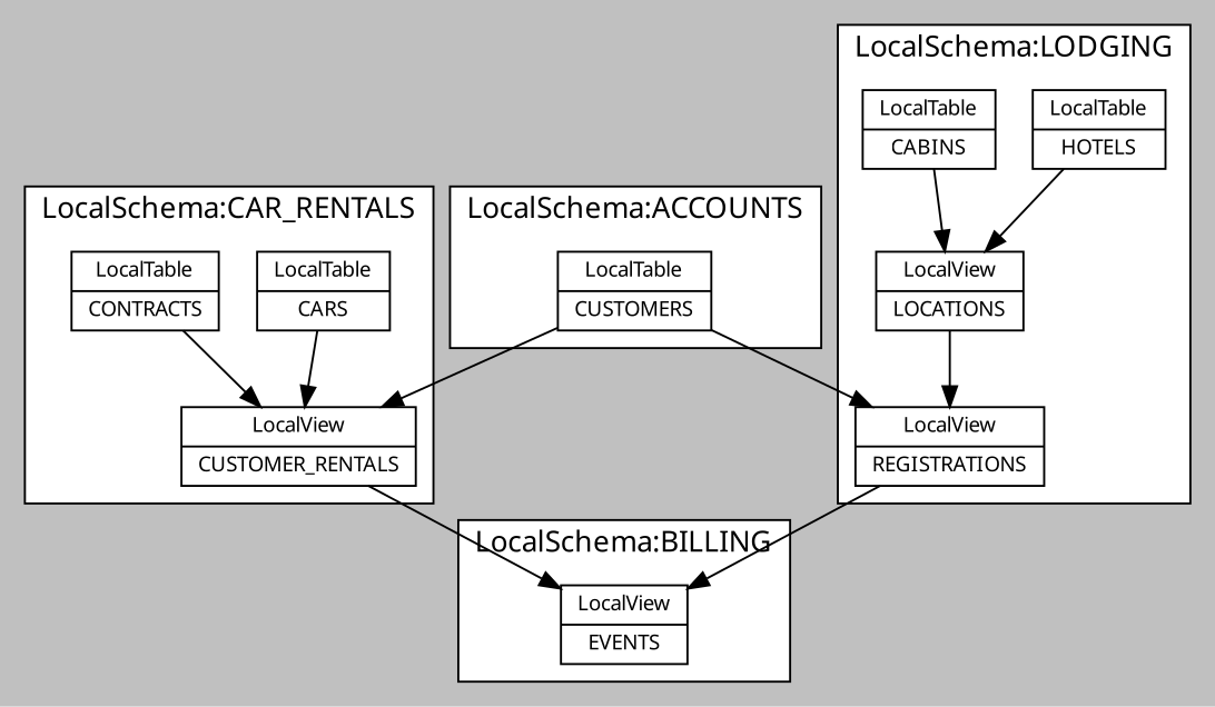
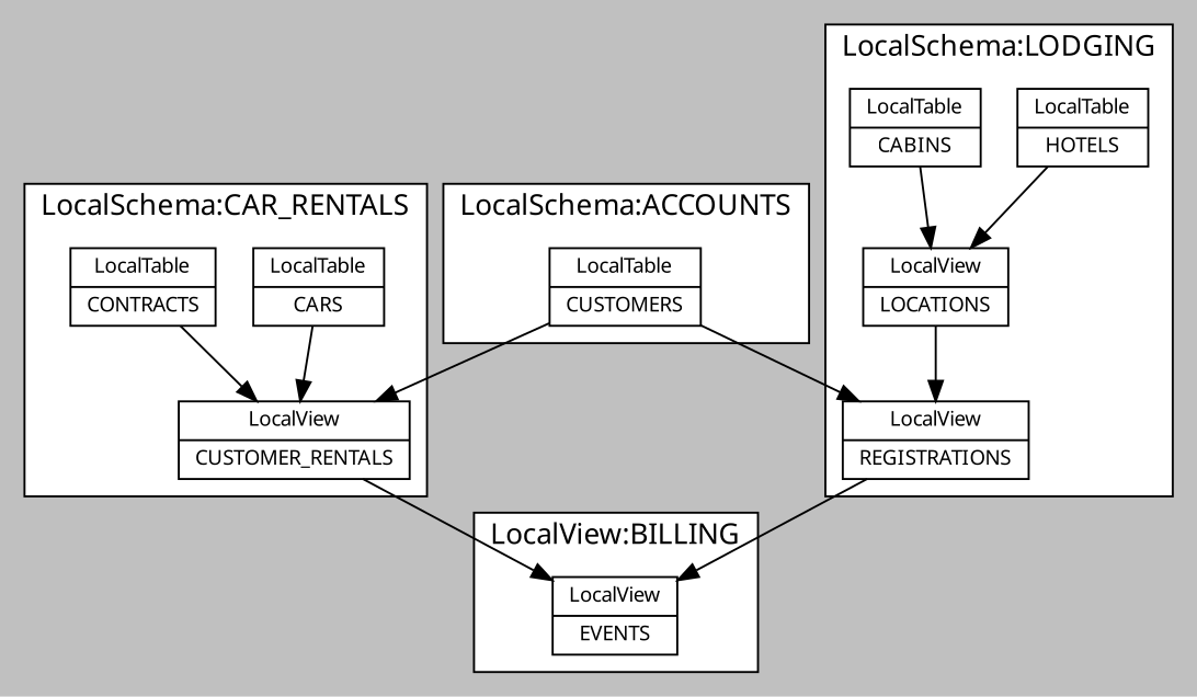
  digraph {
    bgcolor=gray
    fontname="Noto Sans"
    node [fillcolor=white fontsize=10.0 shape=record style=filled fontname="Noto Sans"]
    edge [fontsize=10.0 fontname="Noto Sans"]
    n1 [label="{LocalTable|CARS}"]
    n2 [label="{LocalTable|CONTRACTS}"]
    n3 [label="{LocalView|CUSTOMER_RENTALS}"]
    n4 [label="{LocalTable|CUSTOMERS}"]
    n5 [label="{LocalTable|HOTELS}"]
    n6 [label="{LocalTable|CABINS}"]
    n7 [label="{LocalView|LOCATIONS}"]
    n8 [label="{LocalView|REGISTRATIONS}"]
    n9 [label="{LocalView|EVENTS}"]
    subgraph cluster_1 {
      bgcolor=white
      label="LocalSchema:CAR_RENTALS"
      n1
      n2
      n3
    }
    subgraph cluster_2 {
      bgcolor=white
      label="LocalSchema:ACCOUNTS"
      n4
    }
    subgraph cluster_3 {
      bgcolor=white
      label="LocalSchema:LODGING"
      n5
      n6
      n7
      n8
    }
    subgraph cluster_4 {
      bgcolor=white
-     label="LocalSchema:BILLING"
+     label="LocalView:BILLING"
      n9
    }
    n1 -> n3
    n2 -> n3
    n3 -> n9
    n4 -> n3
    n4 -> n8
    n5 -> n7
    n6 -> n7
    n7 -> n8
    n8 -> n9
  }
